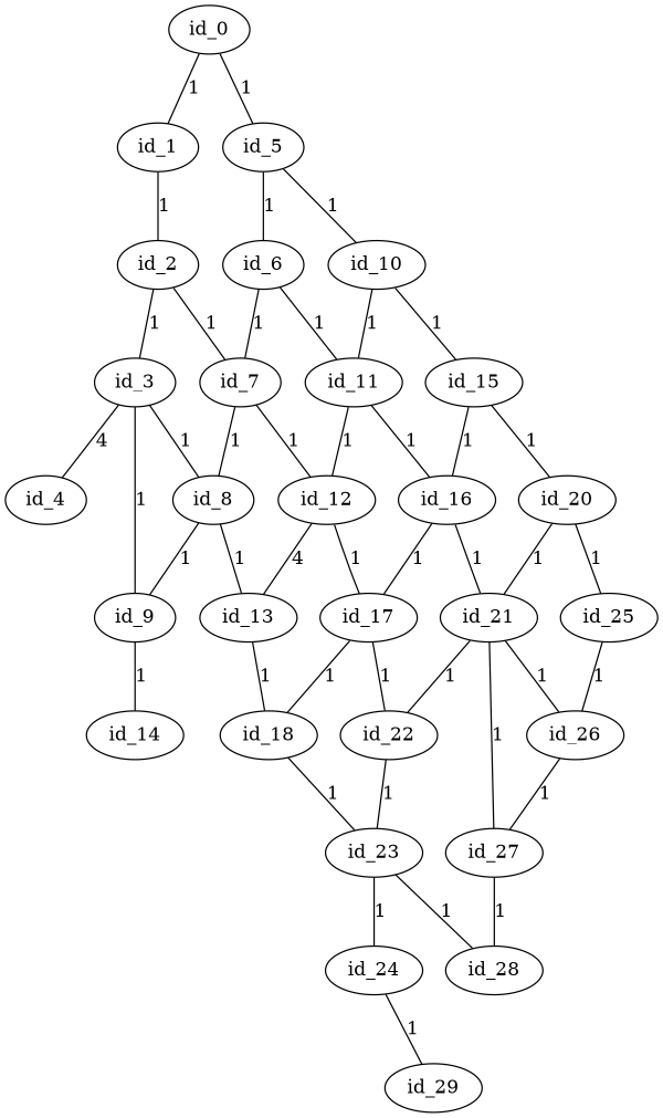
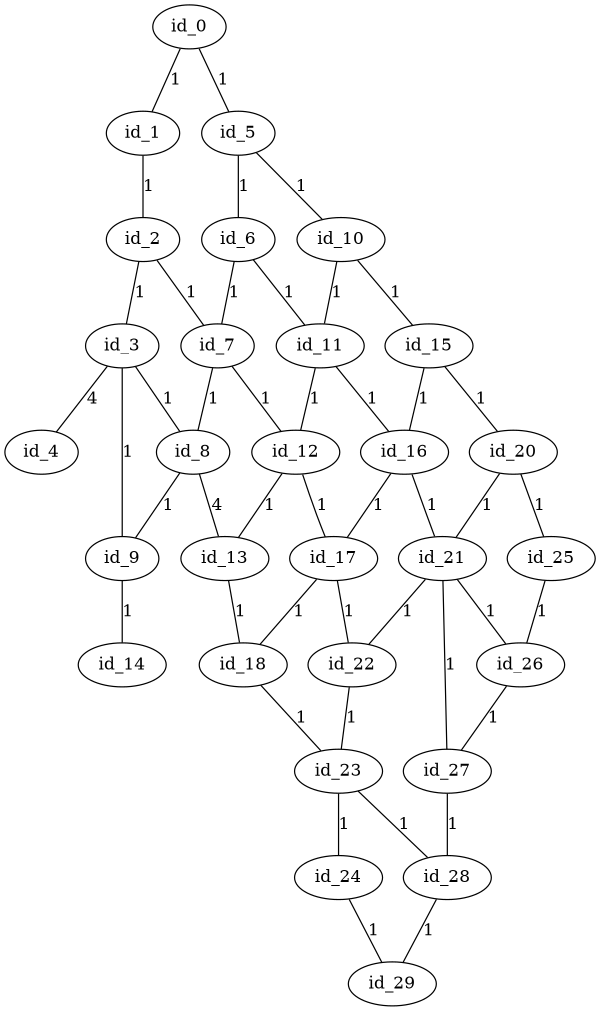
  graph {
    id_0
    id_1
    id_5
    id_2
    id_6
    id_10
    id_3
    id_7
    id_11
    id_4
    id_8
    id_9
    id_12
    id_13
    id_14
    id_15
    id_16
    id_17
    id_18
    id_20
    id_21
    id_22
    id_23
    id_25
    id_26
    id_27
    id_24
    id_28
    id_29
    id_0 -- id_1 [label=1]
    id_0 -- id_5 [label=1]
    id_1 -- id_2 [label=1]
    id_5 -- id_6 [label=1]
    id_5 -- id_10 [label=1]
    id_2 -- id_3 [label=1]
    id_2 -- id_7 [label=1]
    id_6 -- id_7 [label=1]
    id_6 -- id_11 [label=1]
    id_10 -- id_11 [label=1]
    id_10 -- id_15 [label=1]
    id_3 -- id_4 [label=4]
    id_3 -- id_8 [label=1]
    id_3 -- id_9 [label=1]
    id_7 -- id_8 [label=1]
    id_7 -- id_12 [label=1]
    id_11 -- id_12 [label=1]
    id_11 -- id_16 [label=1]
    id_8 -- id_9 [label=1]
-   id_8 -- id_13 [label=1]
+   id_8 -- id_13 [label=4]
    id_9 -- id_14 [label=1]
-   id_12 -- id_13 [label=4]
+   id_12 -- id_13 [label=1]
    id_12 -- id_17 [label=1]
    id_13 -- id_18 [label=1]
    id_15 -- id_16 [label=1]
    id_15 -- id_20 [label=1]
    id_16 -- id_17 [label=1]
    id_16 -- id_21 [label=1]
    id_17 -- id_18 [label=1]
    id_17 -- id_22 [label=1]
    id_18 -- id_23 [label=1]
    id_20 -- id_21 [label=1]
    id_20 -- id_25 [label=1]
    id_21 -- id_22 [label=1]
    id_21 -- id_26 [label=1]
    id_21 -- id_27 [label=1]
    id_22 -- id_23 [label=1]
    id_23 -- id_24 [label=1]
    id_23 -- id_28 [label=1]
    id_25 -- id_26 [label=1]
    id_26 -- id_27 [label=1]
    id_27 -- id_28 [label=1]
    id_24 -- id_29 [label=1]
+   id_28 -- id_29 [label=1]
  }
